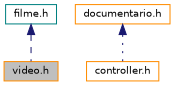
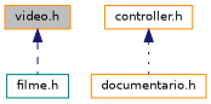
  digraph {
    node [color=darkorange fillcolor=white fontname=Helvetica fontsize=10 shape=record style=filled]
    edge [color=midnightblue dir=back fontname=Helvetica fontsize=10 labelfontname=Helvetica labelfontsize=10]
    n1 [fillcolor=grey75 fontcolor=black height=0.2 label="video.h" width=0.4]
    n2 [color=teal height=0.2 label="filme.h" width=0.4]
    n3 [height=0.2 label="documentario.h" width=0.4]
    n4 [height=0.2 label="controller.h" width=0.4]
-   n2 -> n1 [style=dashed]
-   n3 -> n4 [style=dotted]
+   n1 -> n2 [style=dashed]
+   n4 -> n3 [style=dotted]
  }
